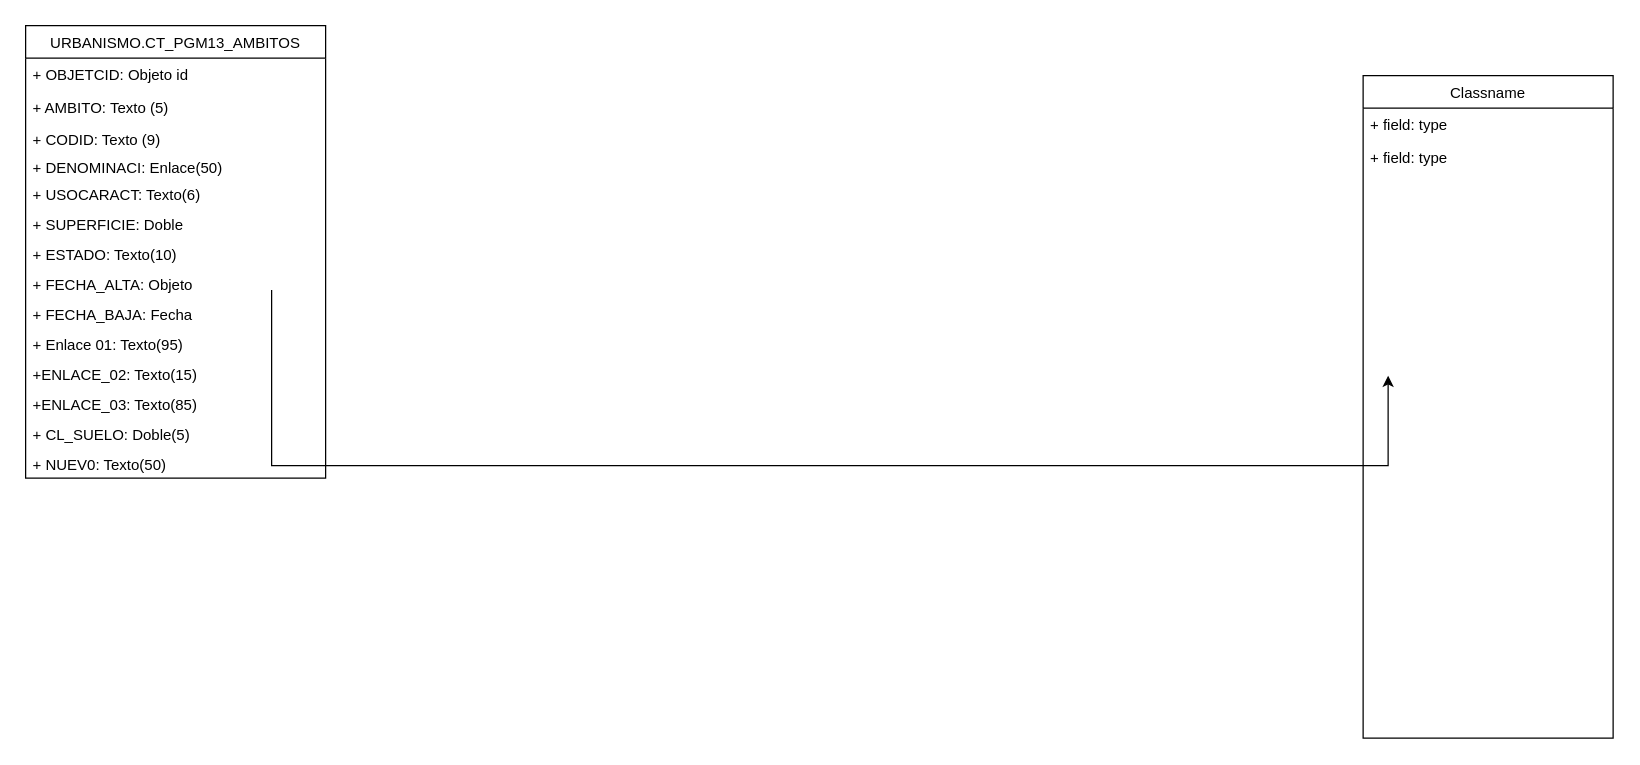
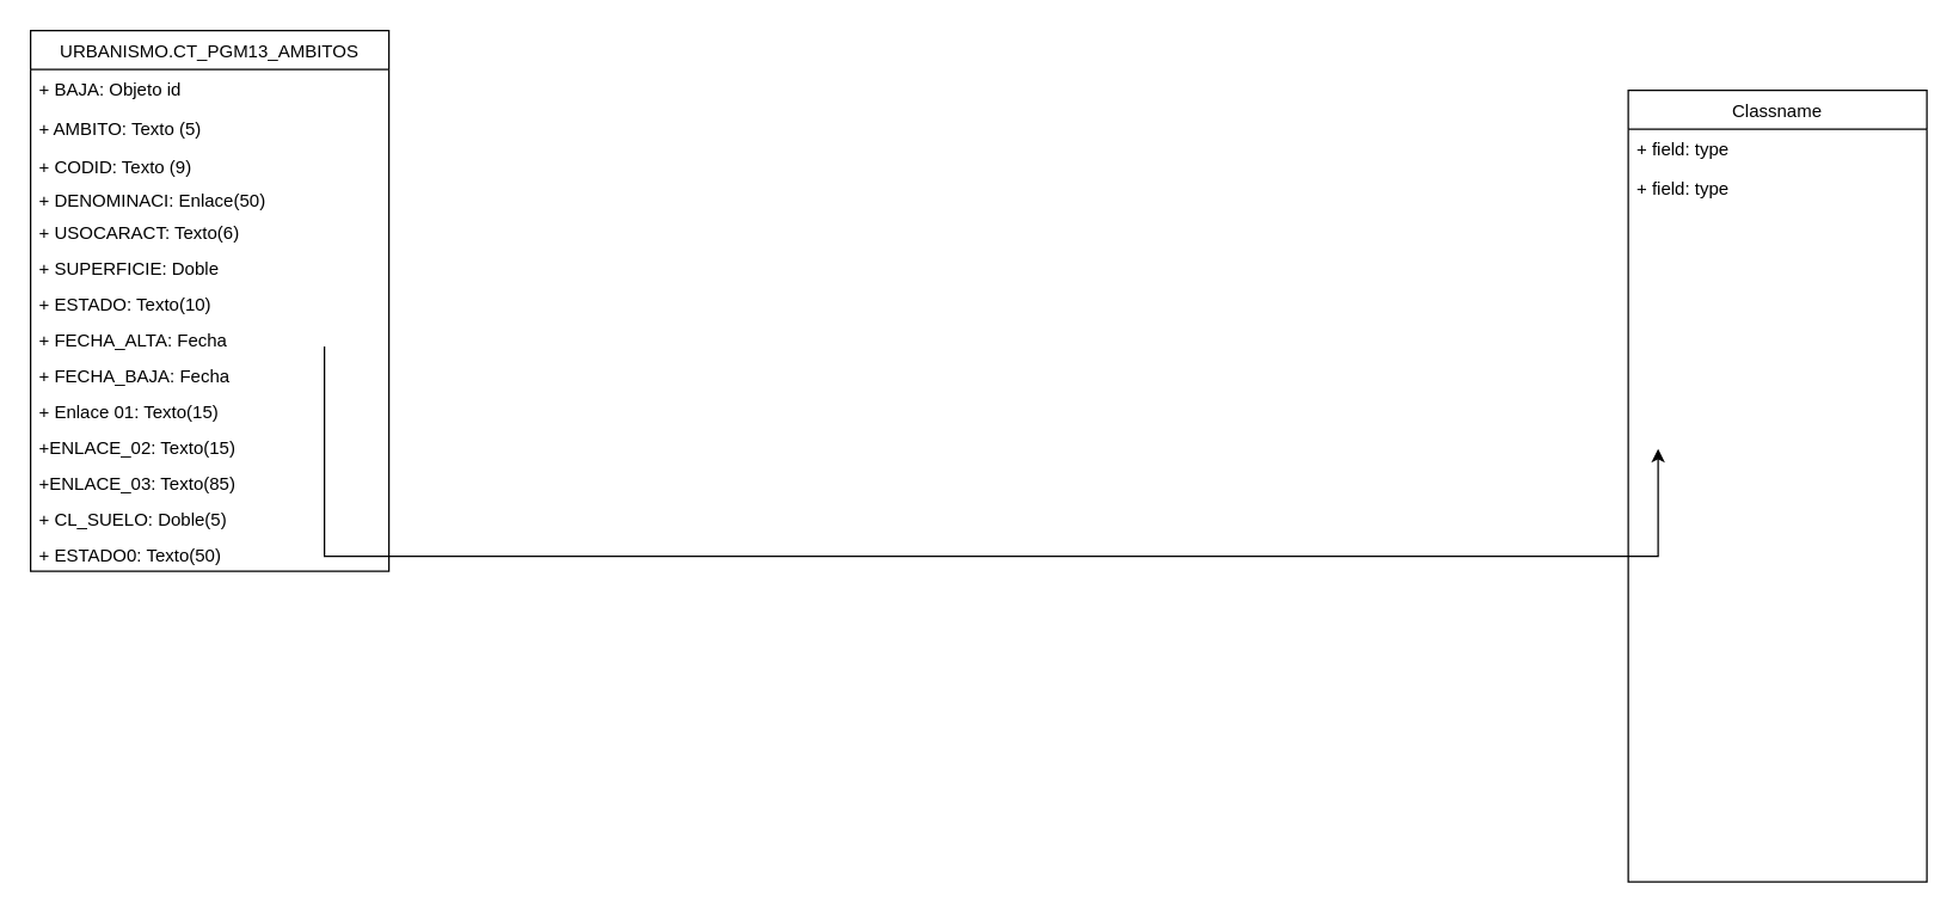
  <mxCell id="0" />
  <mxCell id="1" parent="0" />
  <mxCell id="2" value="Classname" style="swimlane;fontStyle=0;childLayout=stackLayout;horizontal=1;startSize=26;fillColor=none;horizontalStack=0;resizeParent=1;resizeParentMax=0;resizeLast=0;collapsible=1;marginBottom=0;fontFamily=Helvetica;fontSize=12;fontColor=default;" parent="1" vertex="1"><mxGeometry x="1090" y="60" width="200" height="530" as="geometry" /></mxCell>
  <mxCell id="3" value="+ field: type" style="text;strokeColor=none;fillColor=none;align=left;verticalAlign=top;spacingLeft=4;spacingRight=4;overflow=hidden;rotatable=0;points=[[0,0.5],[1,0.5]];portConstraint=eastwest;fontFamily=Helvetica;fontSize=12;fontColor=default;" parent="2" vertex="1"><mxGeometry y="26" width="200" height="26" as="geometry" /></mxCell>
  <mxCell id="4" value="+ field: type" style="text;strokeColor=none;fillColor=none;align=left;verticalAlign=top;spacingLeft=4;spacingRight=4;overflow=hidden;rotatable=0;points=[[0,0.5],[1,0.5]];portConstraint=eastwest;fontFamily=Helvetica;fontSize=12;fontColor=default;" parent="2" vertex="1"><mxGeometry y="52" width="200" height="478" as="geometry" /></mxCell>
  <mxCell id="5" style="edgeStyle=orthogonalEdgeStyle;rounded=0;orthogonalLoop=1;jettySize=auto;html=1;exitX=0.82;exitY=-0.267;exitDx=0;exitDy=0;exitPerimeter=0;" edge="1" parent="1" source="15"><mxGeometry relative="1" as="geometry"><mxPoint x="1110" y="300" as="targetPoint" /><Array as="points"><mxPoint x="1110" y="372" /></Array></mxGeometry></mxCell>
  <mxCell id="6" value="URBANISMO.CT_PGM13_AMBITOS" style="swimlane;fontStyle=0;childLayout=stackLayout;horizontal=1;startSize=26;fillColor=none;horizontalStack=0;resizeParent=1;resizeParentMax=0;resizeLast=0;collapsible=1;marginBottom=0;" vertex="1" parent="1"><mxGeometry x="20" y="20" width="240" height="362" as="geometry"><mxRectangle x="30" y="140" width="90" height="30" as="alternateBounds" /></mxGeometry></mxCell>
- <mxCell id="7" value="+ OBJETCID: Objeto id" style="text;strokeColor=none;fillColor=none;align=left;verticalAlign=top;spacingLeft=4;spacingRight=4;overflow=hidden;rotatable=0;points=[[0,0.5],[1,0.5]];portConstraint=eastwest;" vertex="1" parent="6"><mxGeometry y="26" width="240" height="26" as="geometry" /></mxCell>
+ <mxCell id="7" value="+ BAJA: Objeto id" style="text;strokeColor=none;fillColor=none;align=left;verticalAlign=top;spacingLeft=4;spacingRight=4;overflow=hidden;rotatable=0;points=[[0,0.5],[1,0.5]];portConstraint=eastwest;" vertex="1" parent="6"><mxGeometry y="26" width="240" height="26" as="geometry" /></mxCell>
  <mxCell id="8" value="+ AMBITO: Texto (5)&#10;" style="text;strokeColor=none;fillColor=none;align=left;verticalAlign=top;spacingLeft=4;spacingRight=4;overflow=hidden;rotatable=0;points=[[0,0.5],[1,0.5]];portConstraint=eastwest;" vertex="1" parent="6"><mxGeometry y="52" width="240" height="26" as="geometry" /></mxCell>
  <mxCell id="9" value="+ CODID: Texto (9)&#10;" style="text;strokeColor=none;fillColor=none;align=left;verticalAlign=top;spacingLeft=4;spacingRight=4;overflow=hidden;rotatable=0;points=[[0,0.5],[1,0.5]];portConstraint=eastwest;" vertex="1" parent="6"><mxGeometry y="78" width="240" height="22" as="geometry" /></mxCell>
  <mxCell id="10" value="+ DENOMINACI: Enlace(50)" style="text;strokeColor=none;fillColor=none;align=left;verticalAlign=top;spacingLeft=4;spacingRight=4;overflow=hidden;rotatable=0;points=[[0,0.5],[1,0.5]];portConstraint=eastwest;" vertex="1" parent="6"><mxGeometry y="100" width="240" height="22" as="geometry" /></mxCell>
  <mxCell id="11" value="+ USOCARACT: Texto(6)&#10;" style="text;strokeColor=none;fillColor=none;align=left;verticalAlign=top;spacingLeft=4;spacingRight=4;overflow=hidden;rotatable=0;points=[[0,0.5],[1,0.5]];portConstraint=eastwest;" vertex="1" parent="6"><mxGeometry y="122" width="240" height="24" as="geometry" /></mxCell>
  <mxCell id="12" value="+ SUPERFICIE: Doble" style="text;strokeColor=none;fillColor=none;align=left;verticalAlign=top;spacingLeft=4;spacingRight=4;overflow=hidden;rotatable=0;points=[[0,0.5],[1,0.5]];portConstraint=eastwest;" vertex="1" parent="6"><mxGeometry y="146" width="240" height="24" as="geometry" /></mxCell>
  <mxCell id="13" value="+ ESTADO: Texto(10)" style="text;strokeColor=none;fillColor=none;align=left;verticalAlign=top;spacingLeft=4;spacingRight=4;overflow=hidden;rotatable=0;points=[[0,0.5],[1,0.5]];portConstraint=eastwest;" vertex="1" parent="6"><mxGeometry y="170" width="240" height="24" as="geometry" /></mxCell>
- <mxCell id="14" value="+ FECHA_ALTA: Objeto&#10;&#10;" style="text;strokeColor=none;fillColor=none;align=left;verticalAlign=top;spacingLeft=4;spacingRight=4;overflow=hidden;rotatable=0;points=[[0,0.5],[1,0.5]];portConstraint=eastwest;" vertex="1" parent="6"><mxGeometry y="194" width="240" height="24" as="geometry" /></mxCell>
+ <mxCell id="14" value="+ FECHA_ALTA: Fecha&#10;&#10;" style="text;strokeColor=none;fillColor=none;align=left;verticalAlign=top;spacingLeft=4;spacingRight=4;overflow=hidden;rotatable=0;points=[[0,0.5],[1,0.5]];portConstraint=eastwest;" vertex="1" parent="6"><mxGeometry y="194" width="240" height="24" as="geometry" /></mxCell>
  <mxCell id="15" value="+ FECHA_BAJA: Fecha&#10;&#10;" style="text;strokeColor=none;fillColor=none;align=left;verticalAlign=top;spacingLeft=4;spacingRight=4;overflow=hidden;rotatable=0;points=[[0,0.5],[1,0.5]];portConstraint=eastwest;" vertex="1" parent="6"><mxGeometry y="218" width="240" height="24" as="geometry" /></mxCell>
- <mxCell id="16" value="+ Enlace 01: Texto(95)" style="text;strokeColor=none;fillColor=none;align=left;verticalAlign=top;spacingLeft=4;spacingRight=4;overflow=hidden;rotatable=0;points=[[0,0.5],[1,0.5]];portConstraint=eastwest;" vertex="1" parent="6"><mxGeometry y="242" width="240" height="24" as="geometry" /></mxCell>
+ <mxCell id="16" value="+ Enlace 01: Texto(15)" style="text;strokeColor=none;fillColor=none;align=left;verticalAlign=top;spacingLeft=4;spacingRight=4;overflow=hidden;rotatable=0;points=[[0,0.5],[1,0.5]];portConstraint=eastwest;" vertex="1" parent="6"><mxGeometry y="242" width="240" height="24" as="geometry" /></mxCell>
  <mxCell id="17" value="+ENLACE_02: Texto(15)&#10;" style="text;strokeColor=none;fillColor=none;align=left;verticalAlign=top;spacingLeft=4;spacingRight=4;overflow=hidden;rotatable=0;points=[[0,0.5],[1,0.5]];portConstraint=eastwest;" vertex="1" parent="6"><mxGeometry y="266" width="240" height="24" as="geometry" /></mxCell>
  <mxCell id="18" value="+ENLACE_03: Texto(85)&#10;" style="text;strokeColor=none;fillColor=none;align=left;verticalAlign=top;spacingLeft=4;spacingRight=4;overflow=hidden;rotatable=0;points=[[0,0.5],[1,0.5]];portConstraint=eastwest;" vertex="1" parent="6"><mxGeometry y="290" width="240" height="24" as="geometry" /></mxCell>
  <mxCell id="19" value="+ CL_SUELO: Doble(5)" style="text;strokeColor=none;fillColor=none;align=left;verticalAlign=top;spacingLeft=4;spacingRight=4;overflow=hidden;rotatable=0;points=[[0,0.5],[1,0.5]];portConstraint=eastwest;" vertex="1" parent="6"><mxGeometry y="314" width="240" height="24" as="geometry" /></mxCell>
- <mxCell id="20" value="+ NUEV0: Texto(50)&#10;" style="text;strokeColor=none;fillColor=none;align=left;verticalAlign=top;spacingLeft=4;spacingRight=4;overflow=hidden;rotatable=0;points=[[0,0.5],[1,0.5]];portConstraint=eastwest;" vertex="1" parent="6"><mxGeometry y="338" width="240" height="24" as="geometry" /></mxCell>
+ <mxCell id="20" value="+ ESTADO0: Texto(50)&#10;" style="text;strokeColor=none;fillColor=none;align=left;verticalAlign=top;spacingLeft=4;spacingRight=4;overflow=hidden;rotatable=0;points=[[0,0.5],[1,0.5]];portConstraint=eastwest;" vertex="1" parent="6"><mxGeometry y="338" width="240" height="24" as="geometry" /></mxCell>
